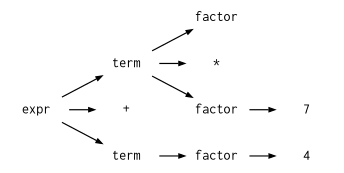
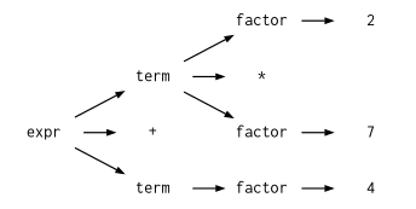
  digraph {
    rankdir=LR
    ranksep=.3
    node [fontname=Courier fontsize=12 shape=none]
    edge [arrowsize=.5]
    n1 [height=.1 label=expr]
    n2 [height=.1 label=term]
    n3 [height=.1 label="+"]
    n4 [height=.1 label=term]
    n5 [height=.1 label=factor]
    n6 [height=.1 label="*"]
    n7 [height=.1 label=factor]
    n8 [height=.1 label=factor]
+   n9 [height=.1 label=2]
    n10 [height=.1 label=7]
    n11 [height=.1 label=4]
    n1 -> n2
    n1 -> n3
    n1 -> n4
    n2 -> n5
    n2 -> n6
    n2 -> n7
    n4 -> n8
+   n5 -> n9
    n7 -> n10
    n8 -> n11
  }
